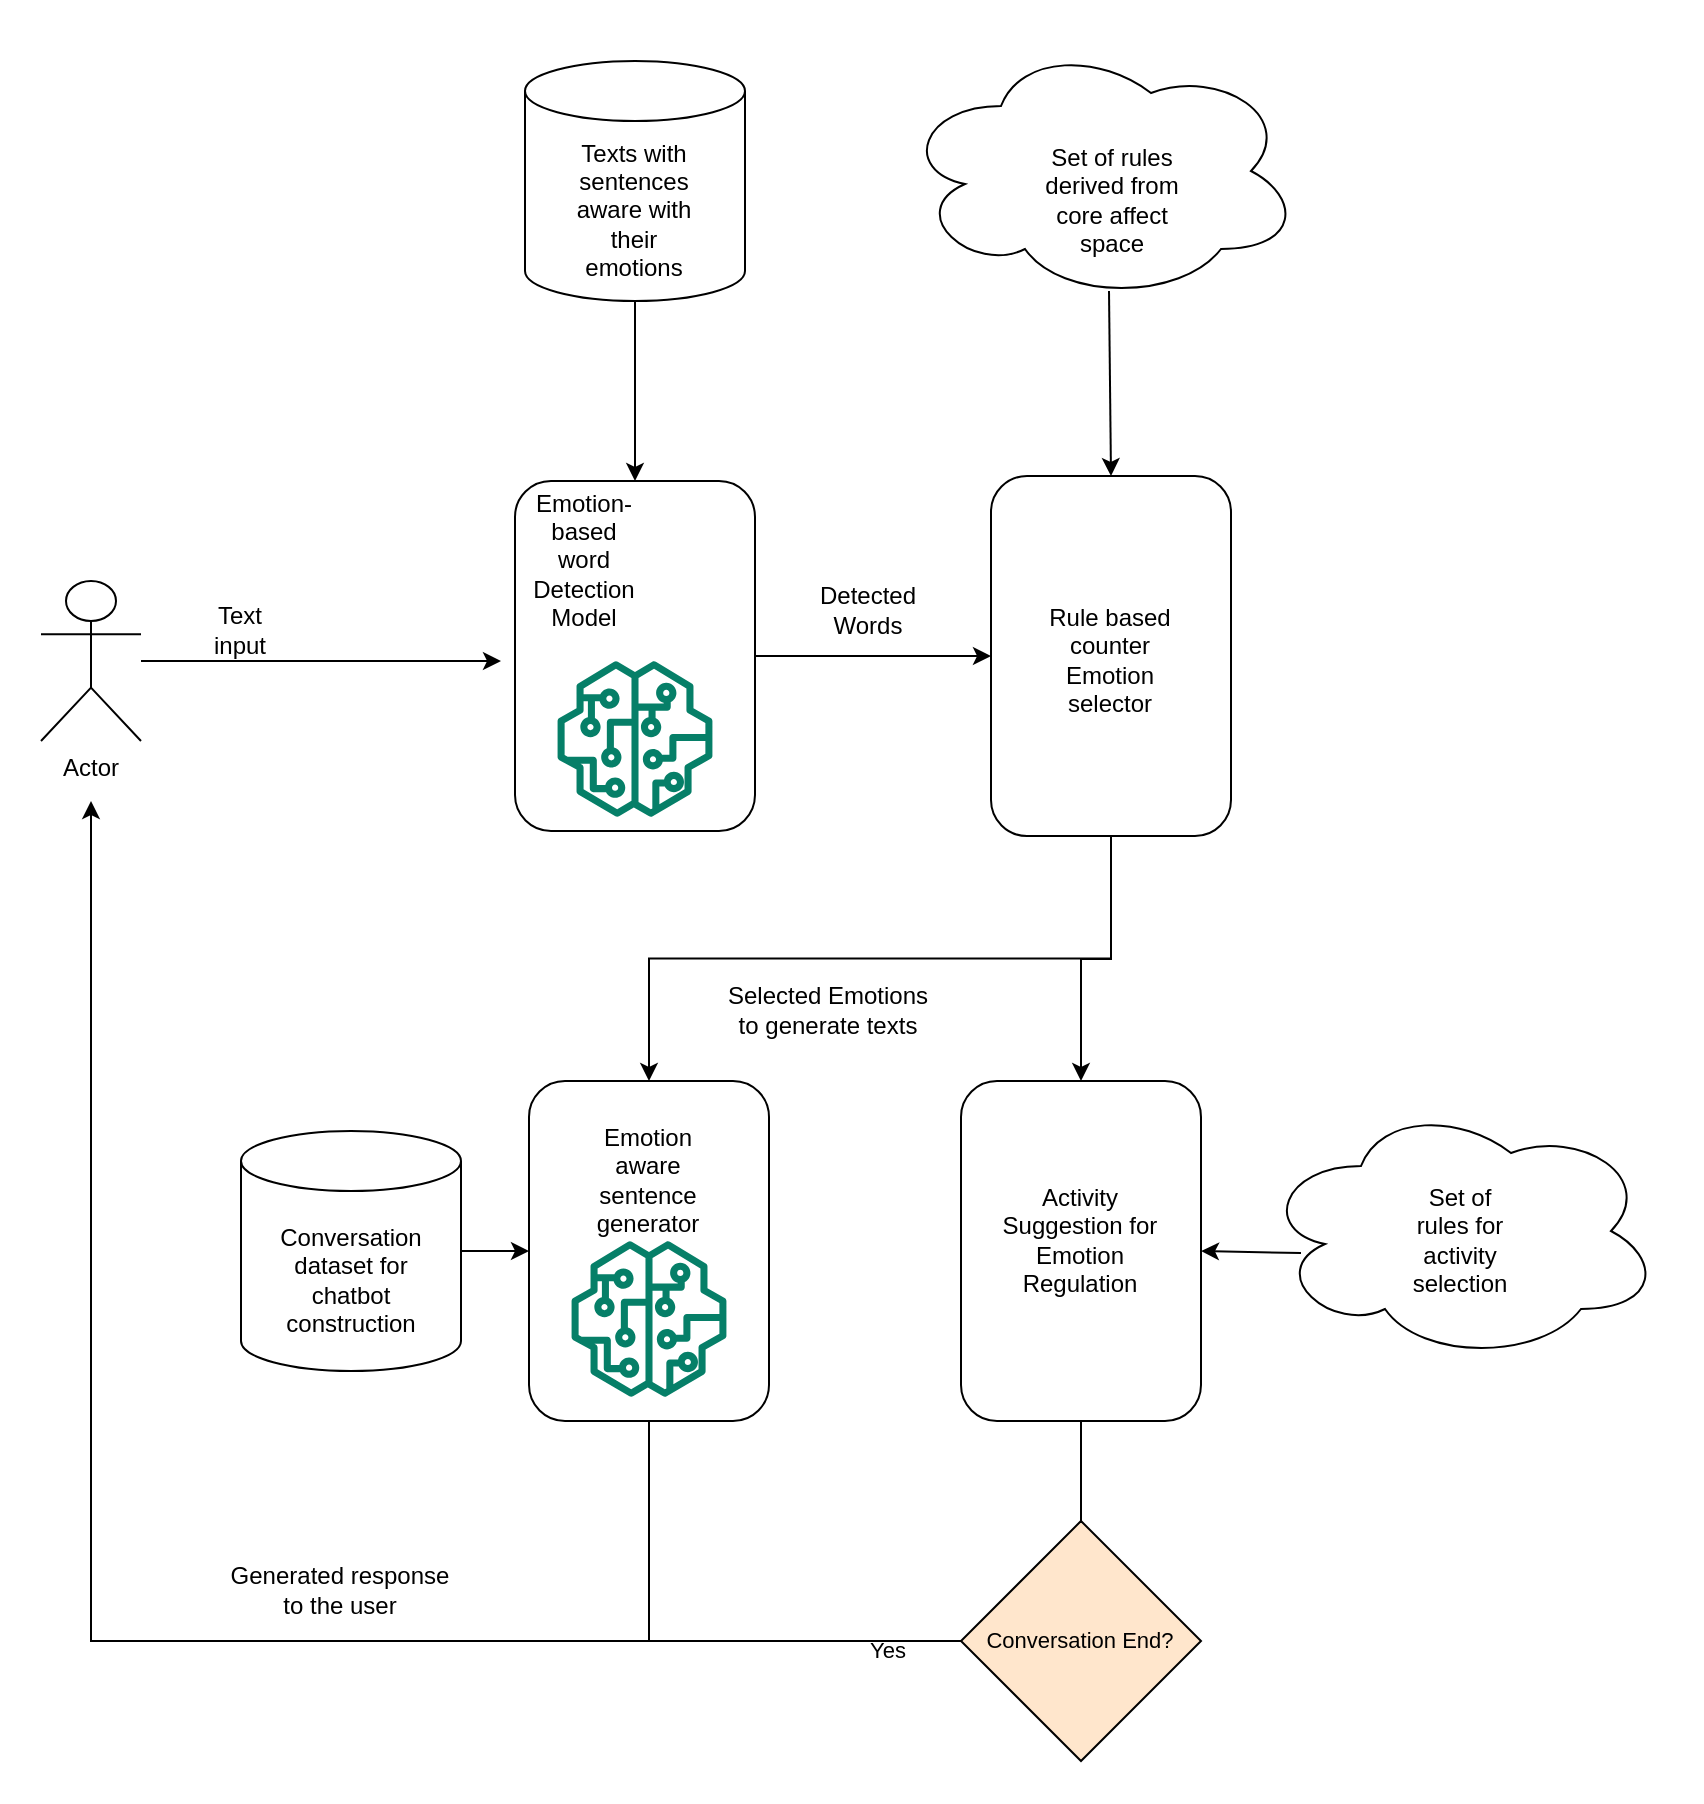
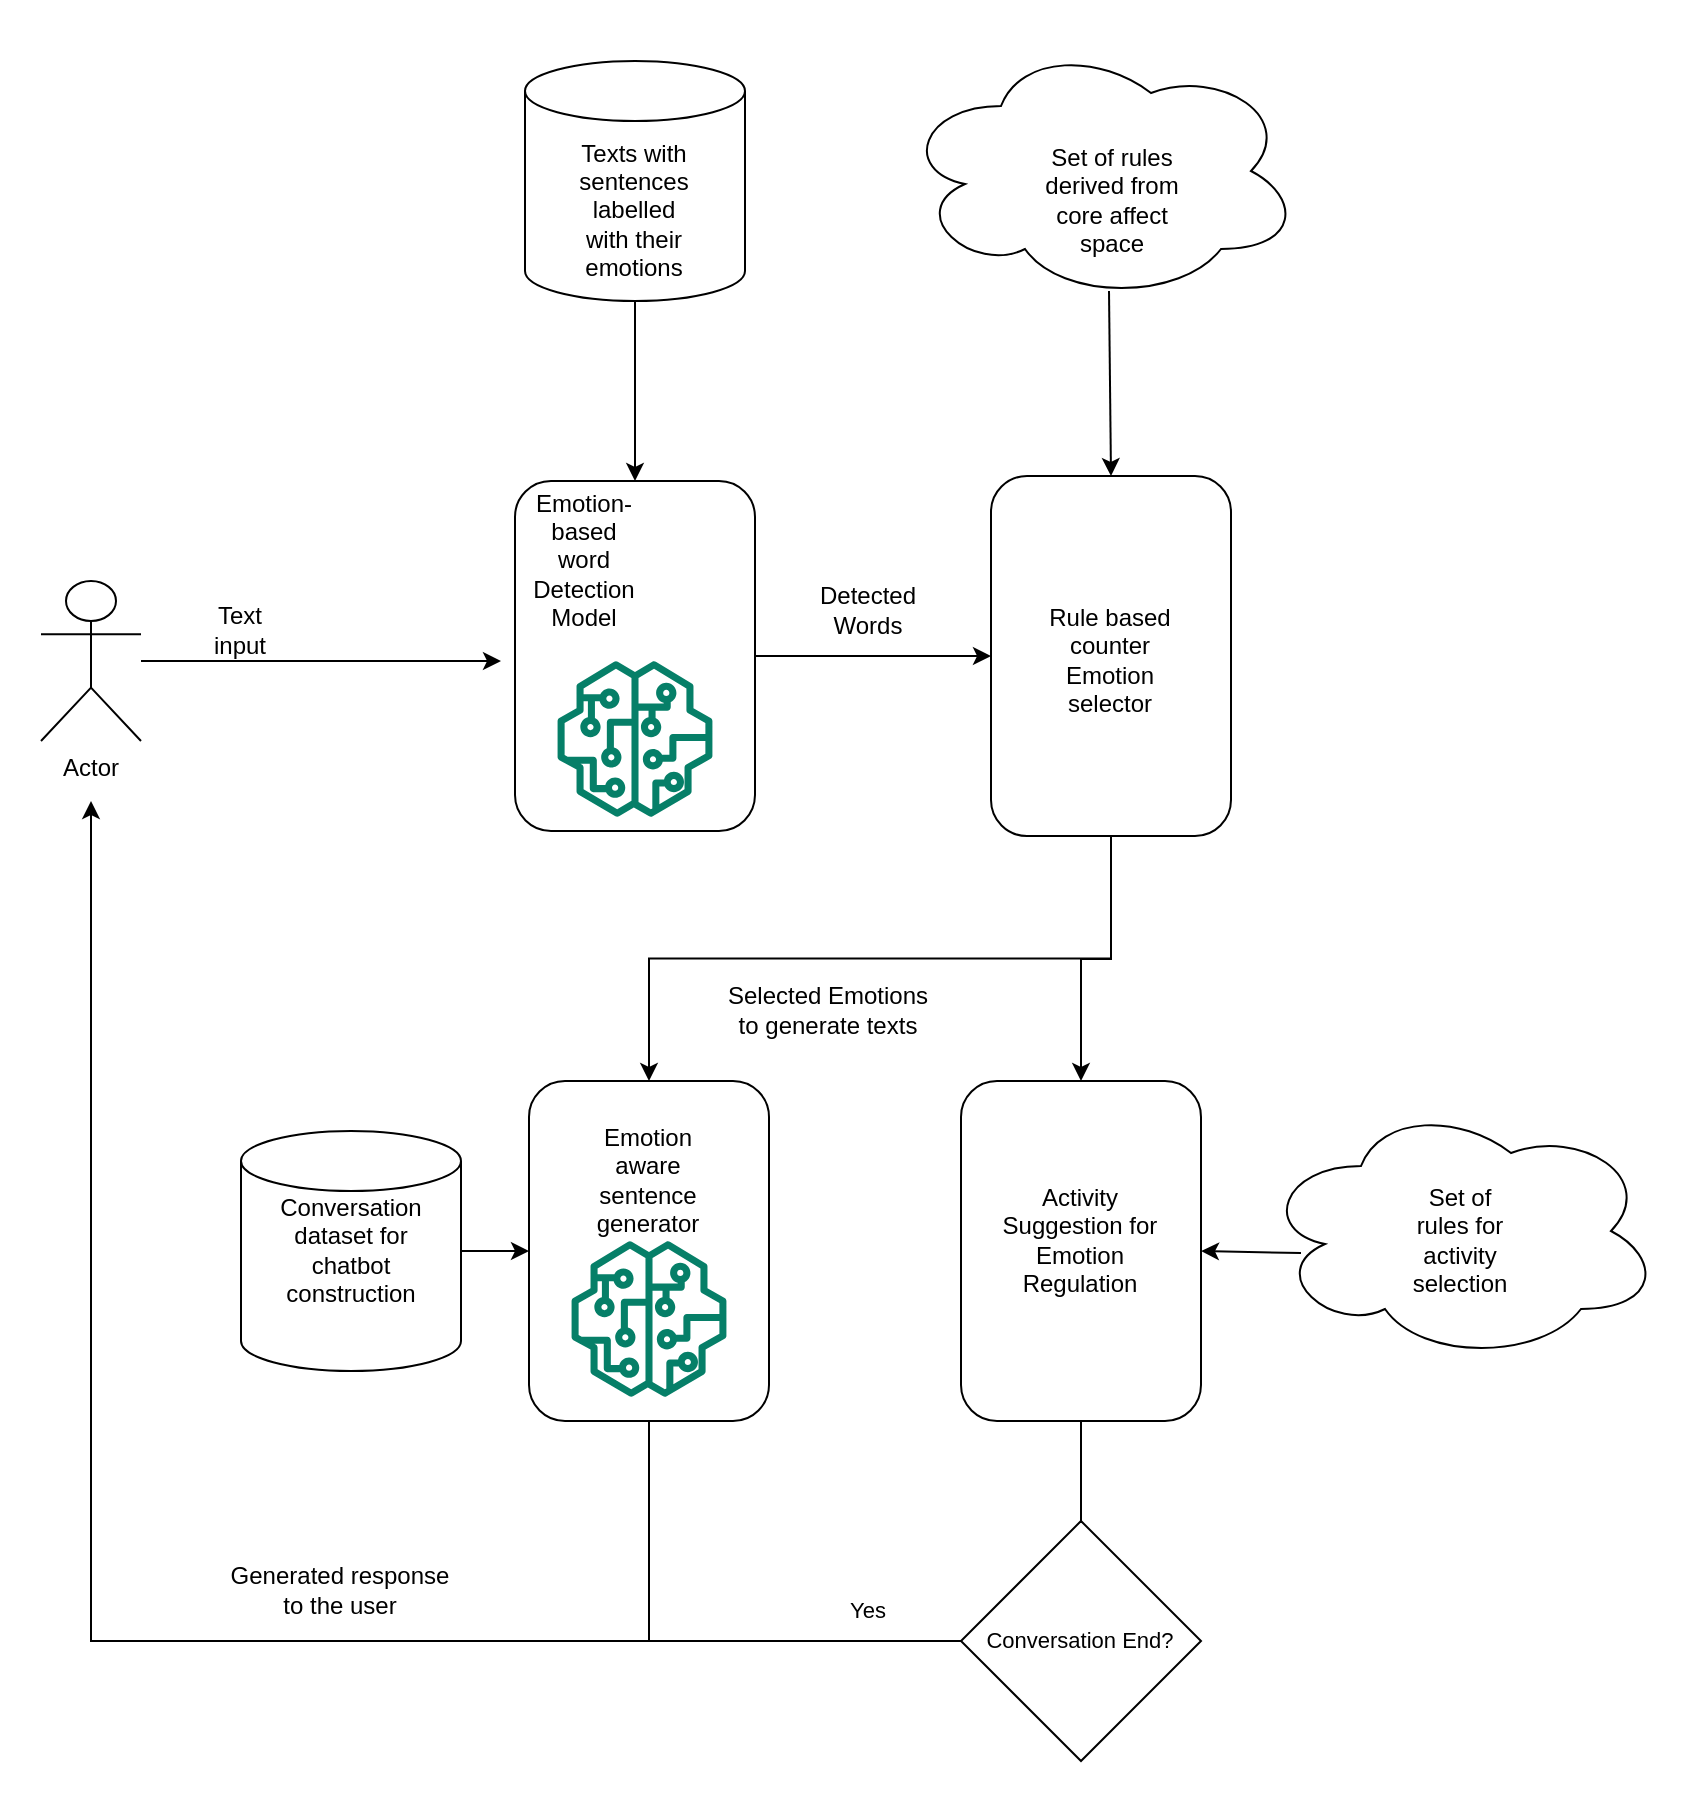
  <mxCell id="0" />
  <mxCell id="1" parent="0" />
  <mxCell id="2" value="" style="ellipse;shape=cloud;whiteSpace=wrap;html=1;" parent="1" vertex="1"><mxGeometry x="450" y="20" width="200" height="130" as="geometry" /></mxCell>
  <mxCell id="3" value="" style="rounded=1;whiteSpace=wrap;html=1;" parent="1" vertex="1"><mxGeometry x="257" y="240" width="120" height="175" as="geometry" /></mxCell>
  <mxCell id="4" value="" style="shape=cylinder3;whiteSpace=wrap;html=1;boundedLbl=1;backgroundOutline=1;size=15;" parent="1" vertex="1"><mxGeometry x="262" y="30" width="110" height="120" as="geometry" /></mxCell>
- <mxCell id="5" value="Texts with sentences aware with their emotions" style="text;html=1;strokeColor=none;fillColor=none;align=center;verticalAlign=middle;whiteSpace=wrap;rounded=0;" parent="1" vertex="1"><mxGeometry x="287" y="90" width="60" height="30" as="geometry" /></mxCell>
+ <mxCell id="5" value="Texts with sentences labelled with their emotions" style="text;html=1;strokeColor=none;fillColor=none;align=center;verticalAlign=middle;whiteSpace=wrap;rounded=0;" parent="1" vertex="1"><mxGeometry x="287" y="90" width="60" height="30" as="geometry" /></mxCell>
  <mxCell id="6" value="" style="sketch=0;outlineConnect=0;fontColor=#232F3E;gradientColor=none;fillColor=#067F68;strokeColor=none;dashed=0;verticalLabelPosition=bottom;verticalAlign=top;align=center;html=1;fontSize=12;fontStyle=0;aspect=fixed;pointerEvents=1;shape=mxgraph.aws4.sagemaker_model;" parent="1" vertex="1"><mxGeometry x="278" y="330" width="78" height="78" as="geometry" /></mxCell>
  <mxCell id="7" value="" style="endArrow=classic;html=1;rounded=0;exitX=0.5;exitY=1;exitDx=0;exitDy=0;exitPerimeter=0;entryX=0.5;entryY=0;entryDx=0;entryDy=0;" parent="1" source="4" target="3" edge="1"><mxGeometry width="50" height="50" relative="1" as="geometry"><mxPoint x="407" y="340" as="sourcePoint" /><mxPoint x="267" y="65" as="targetPoint" /></mxGeometry></mxCell>
  <mxCell id="8" value="Emotion-based word Detection Model" style="text;html=1;strokeColor=none;fillColor=none;align=center;verticalAlign=middle;whiteSpace=wrap;rounded=0;" parent="1" vertex="1"><mxGeometry x="262" y="265" width="60" height="30" as="geometry" /></mxCell>
  <mxCell id="9" value="Actor" style="shape=umlActor;verticalLabelPosition=bottom;verticalAlign=top;html=1;outlineConnect=0;" parent="1" vertex="1"><mxGeometry x="20" y="290" width="50" height="80" as="geometry" /></mxCell>
  <mxCell id="10" value="" style="endArrow=classic;html=1;rounded=0;" parent="1" source="9" edge="1"><mxGeometry width="50" height="50" relative="1" as="geometry"><mxPoint x="320" y="320" as="sourcePoint" /><mxPoint x="250" y="330" as="targetPoint" /></mxGeometry></mxCell>
  <mxCell id="11" value="Text&lt;br&gt;input&lt;br&gt;" style="text;html=1;strokeColor=none;fillColor=none;align=center;verticalAlign=middle;whiteSpace=wrap;rounded=0;" parent="1" vertex="1"><mxGeometry x="90" y="300" width="60" height="30" as="geometry" /></mxCell>
  <mxCell id="12" value="" style="endArrow=classic;html=1;rounded=0;exitX=1;exitY=0.5;exitDx=0;exitDy=0;entryX=0;entryY=0.5;entryDx=0;entryDy=0;" parent="1" source="3" target="15" edge="1"><mxGeometry width="50" height="50" relative="1" as="geometry"><mxPoint x="320" y="410" as="sourcePoint" /><mxPoint x="380" y="330" as="targetPoint" /></mxGeometry></mxCell>
  <mxCell id="13" style="edgeStyle=orthogonalEdgeStyle;rounded=0;orthogonalLoop=1;jettySize=auto;html=1;exitX=0.5;exitY=1;exitDx=0;exitDy=0;entryX=0.5;entryY=0;entryDx=0;entryDy=0;" parent="1" source="15" target="21" edge="1"><mxGeometry relative="1" as="geometry"><mxPoint x="610" y="330" as="targetPoint" /></mxGeometry></mxCell>
  <mxCell id="14" style="edgeStyle=orthogonalEdgeStyle;rounded=0;orthogonalLoop=1;jettySize=auto;html=1;entryX=0.5;entryY=0;entryDx=0;entryDy=0;" parent="1" source="15" target="30" edge="1"><mxGeometry relative="1" as="geometry"><Array as="points"><mxPoint x="555" y="479" /><mxPoint x="540" y="479" /></Array></mxGeometry></mxCell>
  <mxCell id="15" value="" style="rounded=1;whiteSpace=wrap;html=1;" parent="1" vertex="1"><mxGeometry x="495" y="237.5" width="120" height="180" as="geometry" /></mxCell>
  <mxCell id="16" value="Detected Words" style="text;html=1;strokeColor=none;fillColor=none;align=center;verticalAlign=middle;whiteSpace=wrap;rounded=0;" parent="1" vertex="1"><mxGeometry x="404" y="290" width="60" height="30" as="geometry" /></mxCell>
  <mxCell id="17" value="Rule based counter Emotion&lt;br&gt;selector" style="text;html=1;strokeColor=none;fillColor=none;align=center;verticalAlign=middle;whiteSpace=wrap;rounded=0;" parent="1" vertex="1"><mxGeometry x="517" y="315" width="76" height="30" as="geometry" /></mxCell>
  <mxCell id="18" value="Set of rules derived from core affect space" style="text;html=1;strokeColor=none;fillColor=none;align=center;verticalAlign=middle;whiteSpace=wrap;rounded=0;" parent="1" vertex="1"><mxGeometry x="519" y="85" width="74" height="30" as="geometry" /></mxCell>
  <mxCell id="19" value="" style="endArrow=classic;html=1;rounded=0;entryX=0.5;entryY=0;entryDx=0;entryDy=0;" parent="1" target="15" edge="1"><mxGeometry width="50" height="50" relative="1" as="geometry"><mxPoint x="554" y="145" as="sourcePoint" /><mxPoint x="490" y="305" as="targetPoint" /></mxGeometry></mxCell>
  <mxCell id="20" value="Selected Emotions&lt;br&gt;to generate texts" style="text;html=1;strokeColor=none;fillColor=none;align=center;verticalAlign=middle;whiteSpace=wrap;rounded=0;" parent="1" vertex="1"><mxGeometry x="352" y="490" width="124" height="30" as="geometry" /></mxCell>
  <mxCell id="21" value="" style="rounded=1;whiteSpace=wrap;html=1;" parent="1" vertex="1"><mxGeometry x="264" y="540" width="120" height="170" as="geometry" /></mxCell>
  <mxCell id="22" value="" style="sketch=0;outlineConnect=0;fontColor=#232F3E;gradientColor=none;fillColor=#067F68;strokeColor=none;dashed=0;verticalLabelPosition=bottom;verticalAlign=top;align=center;html=1;fontSize=12;fontStyle=0;aspect=fixed;pointerEvents=1;shape=mxgraph.aws4.sagemaker_model;" parent="1" vertex="1"><mxGeometry x="285" y="620" width="78" height="78" as="geometry" /></mxCell>
  <mxCell id="23" value="Emotion aware sentence generator" style="text;html=1;strokeColor=none;fillColor=none;align=center;verticalAlign=middle;whiteSpace=wrap;rounded=0;" parent="1" vertex="1"><mxGeometry x="294" y="575" width="60" height="30" as="geometry" /></mxCell>
  <mxCell id="24" value="" style="shape=cylinder3;whiteSpace=wrap;html=1;boundedLbl=1;backgroundOutline=1;size=15;" parent="1" vertex="1"><mxGeometry x="120" y="565" width="110" height="120" as="geometry" /></mxCell>
- <mxCell id="25" value="Conversation dataset for chatbot construction" style="text;html=1;strokeColor=none;fillColor=none;align=center;verticalAlign=middle;whiteSpace=wrap;rounded=0;" parent="1" vertex="1"><mxGeometry x="137.5" y="620" width="75" height="40" as="geometry" /></mxCell>
+ <mxCell id="25" value="Conversation dataset for chatbot construction" style="text;html=1;strokeColor=none;fillColor=none;align=center;verticalAlign=middle;whiteSpace=wrap;rounded=0;" parent="1" vertex="1"><mxGeometry x="137.5" y="605" width="75" height="40" as="geometry" /></mxCell>
  <mxCell id="26" style="edgeStyle=orthogonalEdgeStyle;rounded=0;orthogonalLoop=1;jettySize=auto;html=1;exitX=0.5;exitY=1;exitDx=0;exitDy=0;" parent="1" source="25" target="25" edge="1"><mxGeometry relative="1" as="geometry" /></mxCell>
  <mxCell id="27" value="" style="endArrow=classic;html=1;rounded=0;exitX=1;exitY=0.5;exitDx=0;exitDy=0;exitPerimeter=0;entryX=0;entryY=0.5;entryDx=0;entryDy=0;" parent="1" source="24" target="21" edge="1"><mxGeometry width="50" height="50" relative="1" as="geometry"><mxPoint x="360" y="280" as="sourcePoint" /><mxPoint x="410" y="230" as="targetPoint" /></mxGeometry></mxCell>
  <mxCell id="28" value="" style="ellipse;shape=cloud;whiteSpace=wrap;html=1;" parent="1" vertex="1"><mxGeometry x="630" y="550" width="200" height="130" as="geometry" /></mxCell>
  <mxCell id="29" style="edgeStyle=orthogonalEdgeStyle;rounded=0;orthogonalLoop=1;jettySize=auto;html=1;" parent="1" source="30" edge="1"><mxGeometry relative="1" as="geometry"><mxPoint x="45" y="400" as="targetPoint" /><Array as="points"><mxPoint x="540" y="820" /><mxPoint x="45" y="820" /></Array></mxGeometry></mxCell>
  <mxCell id="30" value="" style="rounded=1;whiteSpace=wrap;html=1;" parent="1" vertex="1"><mxGeometry x="480" y="540" width="120" height="170" as="geometry" /></mxCell>
  <mxCell id="31" value="" style="endArrow=classic;html=1;rounded=0;exitX=0.1;exitY=0.585;exitDx=0;exitDy=0;exitPerimeter=0;entryX=1;entryY=0.5;entryDx=0;entryDy=0;" parent="1" source="28" target="30" edge="1"><mxGeometry width="50" height="50" relative="1" as="geometry"><mxPoint x="650" y="540" as="sourcePoint" /><mxPoint x="650" y="628" as="targetPoint" /></mxGeometry></mxCell>
  <mxCell id="32" value="Set of rules for activity selection" style="text;html=1;strokeColor=none;fillColor=none;align=center;verticalAlign=middle;whiteSpace=wrap;rounded=0;" parent="1" vertex="1"><mxGeometry x="700" y="605" width="60" height="30" as="geometry" /></mxCell>
  <mxCell id="33" value="Activity Suggestion for Emotion Regulation" style="text;html=1;strokeColor=none;fillColor=none;align=center;verticalAlign=middle;whiteSpace=wrap;rounded=0;" parent="1" vertex="1"><mxGeometry x="500" y="580" width="80" height="80" as="geometry" /></mxCell>
  <mxCell id="34" value="Generated response to the user&lt;br&gt;" style="text;html=1;strokeColor=none;fillColor=none;align=center;verticalAlign=middle;whiteSpace=wrap;rounded=0;" parent="1" vertex="1"><mxGeometry x="110" y="780" width="120" height="30" as="geometry" /></mxCell>
  <mxCell id="35" value="" style="endArrow=none;html=1;rounded=0;exitX=0.5;exitY=1;exitDx=0;exitDy=0;" parent="1" source="21" edge="1"><mxGeometry width="50" height="50" relative="1" as="geometry"><mxPoint x="520" y="600" as="sourcePoint" /><mxPoint x="324" y="820" as="targetPoint" /><Array as="points" /></mxGeometry></mxCell>
- <mxCell id="36" value="&lt;font style=&quot;font-size: 11px&quot;&gt;Conversation End?&lt;/font&gt;" style="rhombus;whiteSpace=wrap;html=1;fillColor=#ffe6cc;" vertex="1" parent="1"><mxGeometry x="480" y="760" width="120" height="120" as="geometry" /></mxCell>
- <mxCell id="37" value="Yes" style="text;html=1;strokeColor=none;fillColor=none;align=center;verticalAlign=middle;whiteSpace=wrap;rounded=0;fontSize=11;" vertex="1" parent="1"><mxGeometry x="414" y="810" width="60" height="30" as="geometry" /></mxCell>
+ <mxCell id="36" value="&lt;font style=&quot;font-size: 11px&quot;&gt;Conversation End?&lt;/font&gt;" style="rhombus;whiteSpace=wrap;html=1;" vertex="1" parent="1"><mxGeometry x="480" y="760" width="120" height="120" as="geometry" /></mxCell>
+ <mxCell id="37" value="Yes" style="text;html=1;strokeColor=none;fillColor=none;align=center;verticalAlign=middle;whiteSpace=wrap;rounded=0;fontSize=11;" vertex="1" parent="1"><mxGeometry x="404" y="790" width="60" height="30" as="geometry" /></mxCell>
